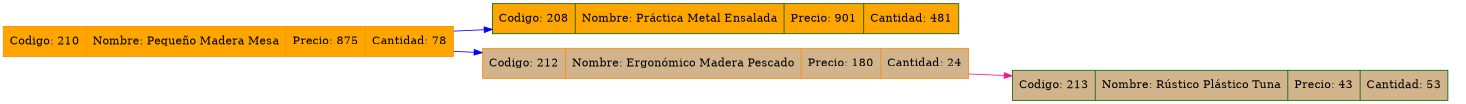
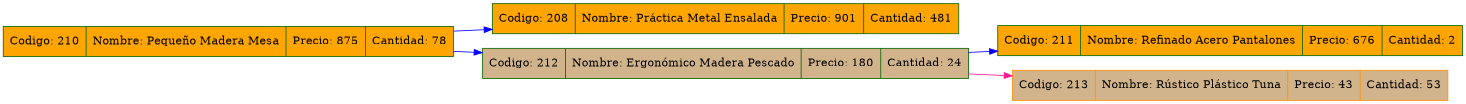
  digraph {
    concentrate=true
    fontname="DejaVu Serif"
    rankdir=LR
    node [color=darkgreen fillcolor=orange fontname="DejaVu Serif" shape=record style=filled]
    edge [color=blue fontname="DejaVu Serif"]
-   n1 [color=darkorange label="{Codigo: 210|Nombre: Pequeño Madera Mesa|Precio: 875|Cantidad: 78}"]
+   n1 [label="{Codigo: 210|Nombre: Pequeño Madera Mesa|Precio: 875|Cantidad: 78}"]
    n2 [label="{Codigo: 208|Nombre: Práctica Metal Ensalada|Precio: 901|Cantidad: 481}"]
-   n3 [color=darkorange fillcolor=tan label="{Codigo: 212|Nombre: Ergonómico Madera Pescado|Precio: 180|Cantidad: 24}"]
-   n5 [fillcolor=tan label="{Codigo: 213|Nombre: Rústico Plástico Tuna|Precio: 43|Cantidad: 53}"]
+   n3 [fillcolor=tan label="{Codigo: 212|Nombre: Ergonómico Madera Pescado|Precio: 180|Cantidad: 24}"]
+   n4 [label="{Codigo: 211|Nombre: Refinado Acero Pantalones|Precio: 676|Cantidad: 2}"]
+   n5 [color=darkorange fillcolor=tan label="{Codigo: 213|Nombre: Rústico Plástico Tuna|Precio: 43|Cantidad: 53}"]
    n1 -> n2
    n1 -> n3
+   n3 -> n4
    n3 -> n5 [color=deeppink]
  }
